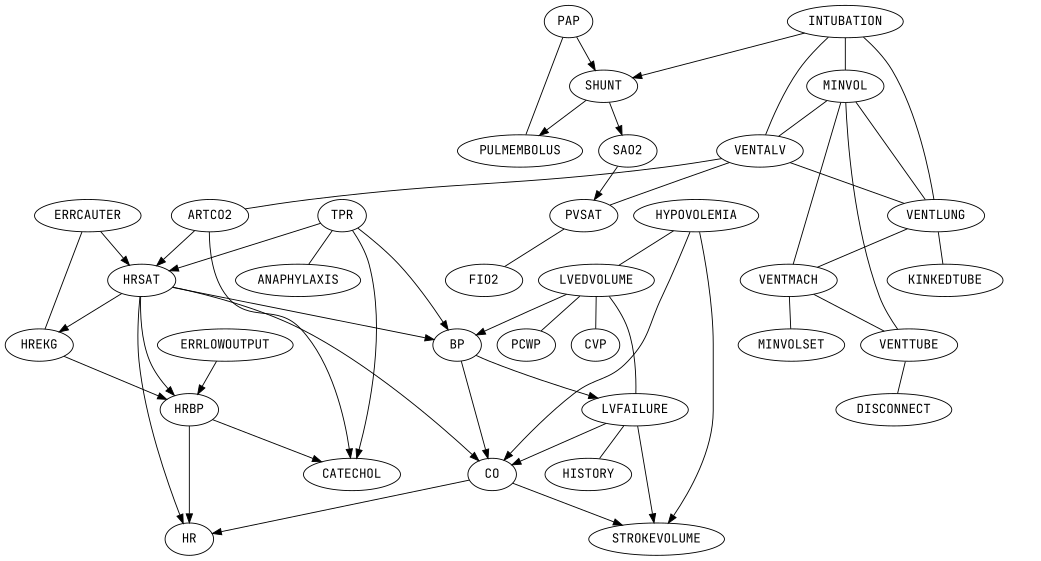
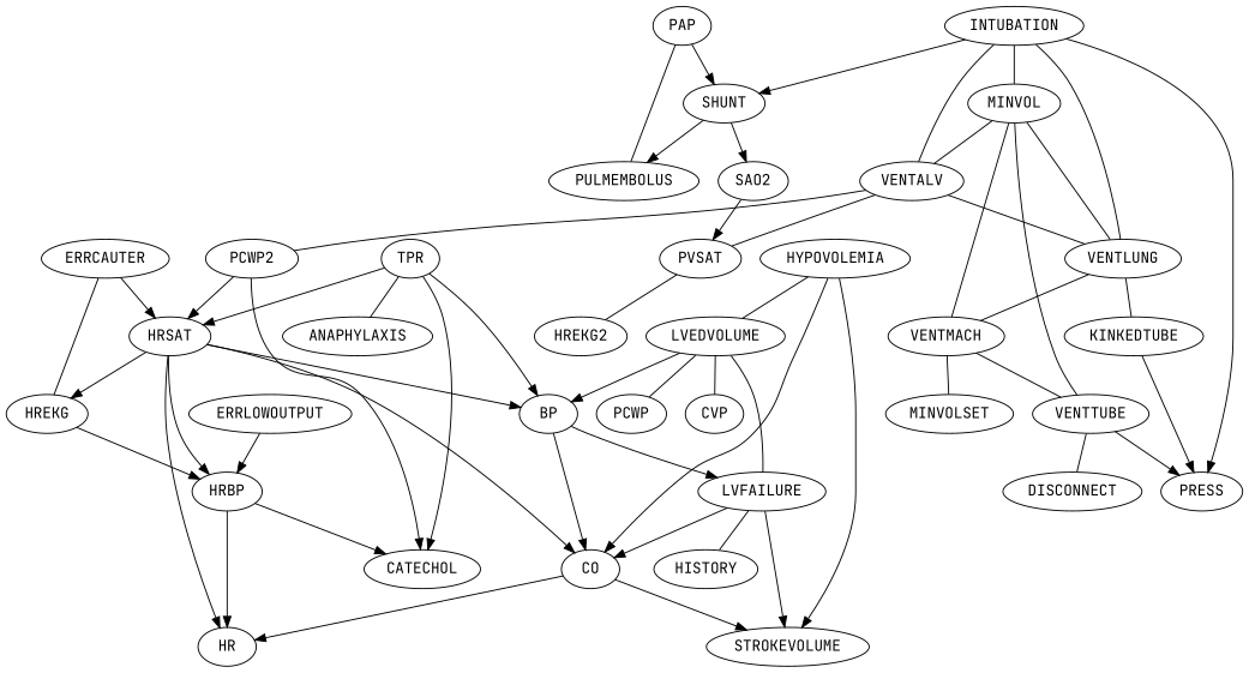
  digraph {
    fontname="JetBrains Mono"
    node [fontname="JetBrains Mono"]
    edge [fontname="JetBrains Mono"]
    HRBP
    CATECHOL
    HR
    TPR
    HRSAT
    BP
    ANAPHYLAXIS
    HREKG
    CO
    LVFAILURE
    KINKEDTUBE
+   PRESS
    PAP
    SHUNT
    PULMEMBOLUS
    SAO2
    PVSAT
-   ARTCO2
+   ARTCO2 [label=PCWP2]
    STROKEVOLUME
    HYPOVOLEMIA
    LVEDVOLUME
    PCWP
    CVP
    HISTORY
-   FIO2
+   FIO2 [label=HREKG2]
    INTUBATION
    VENTLUNG
    MINVOL
    VENTALV
    VENTMACH
    VENTTUBE
    DISCONNECT
    MINVOLSET
    ERRLOWOUTPUT
    ERRCAUTER
    HRBP -> CATECHOL
    HRBP -> HR
    TPR -> CATECHOL
    TPR -> HRSAT
    TPR -> BP
    TPR -> ANAPHYLAXIS [dir=none]
    HRSAT -> HRBP
    HRSAT -> HR
    HRSAT -> BP
    HRSAT -> HREKG
    HRSAT -> CO
    BP -> CO
    BP -> LVFAILURE
    HREKG -> HRBP
    CO -> HR
    CO -> STROKEVOLUME
    LVFAILURE -> CO
    LVFAILURE -> STROKEVOLUME
    LVFAILURE -> HISTORY [dir=none]
+   KINKEDTUBE -> PRESS
    PAP -> SHUNT
    PAP -> PULMEMBOLUS [dir=none]
    SHUNT -> PULMEMBOLUS
    SHUNT -> SAO2
    SAO2 -> PVSAT
    PVSAT -> FIO2 [dir=none]
    ARTCO2 -> CATECHOL
    ARTCO2 -> HRSAT
    HYPOVOLEMIA -> CO
    HYPOVOLEMIA -> STROKEVOLUME
    HYPOVOLEMIA -> LVEDVOLUME [dir=none]
    LVEDVOLUME -> BP
    LVEDVOLUME -> LVFAILURE [dir=none]
    LVEDVOLUME -> PCWP [dir=none]
    LVEDVOLUME -> CVP [dir=none]
+   INTUBATION -> PRESS
    INTUBATION -> SHUNT
    INTUBATION -> VENTLUNG [dir=none]
    INTUBATION -> MINVOL [dir=none]
    INTUBATION -> VENTALV [dir=none]
    VENTLUNG -> KINKEDTUBE [dir=none]
    VENTLUNG -> VENTMACH [dir=none]
    MINVOL -> VENTLUNG [dir=none]
    MINVOL -> VENTALV [dir=none]
    MINVOL -> VENTMACH [dir=none]
    MINVOL -> VENTTUBE [dir=none]
    VENTALV -> PVSAT [dir=none]
    VENTALV -> ARTCO2 [dir=none]
    VENTALV -> VENTLUNG [dir=none]
    VENTMACH -> VENTTUBE [dir=none]
    VENTMACH -> MINVOLSET [dir=none]
+   VENTTUBE -> PRESS
    VENTTUBE -> DISCONNECT [dir=none]
    ERRLOWOUTPUT -> HRBP
    ERRCAUTER -> HRSAT
    ERRCAUTER -> HREKG [dir=none]
  }
